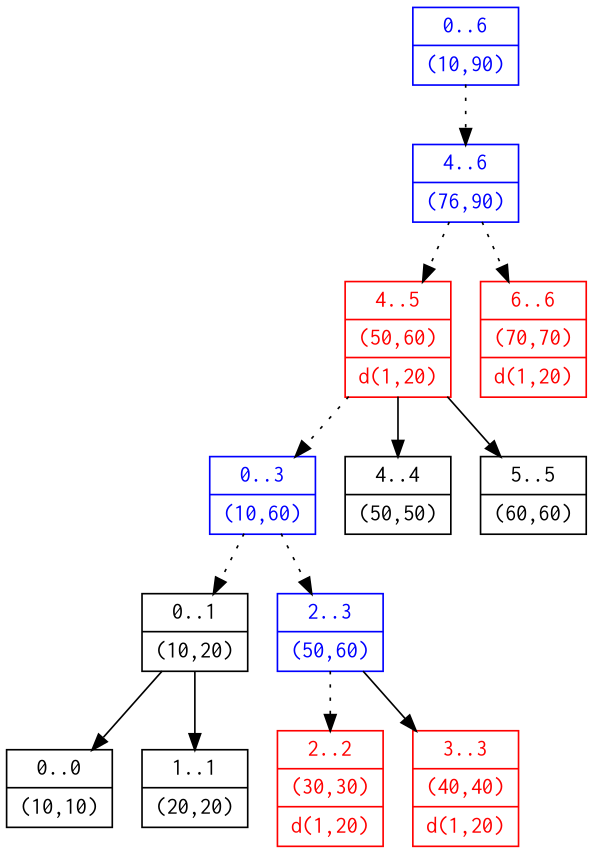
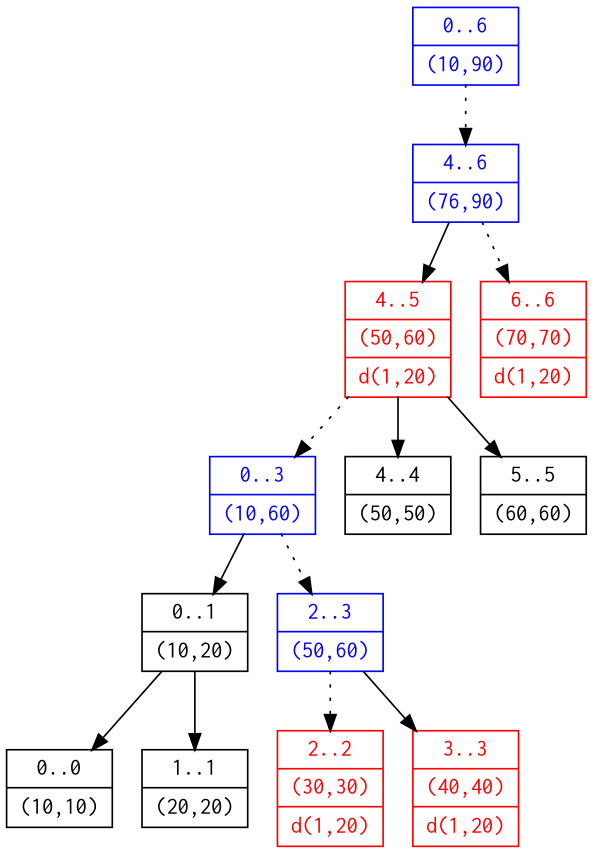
  digraph {
    node [fontname=courier shape=record]
    edge [style=solid]
    n1 [color=blue fontcolor=blue label="{0..6|(10,90)}"]
    n2 [color=blue fontcolor=blue label="{4..6|(76,90)}"]
    n3 [color=blue fontcolor=blue label="{0..3|(10,60)}"]
    n4 [label="{0..1|(10,20)}"]
    n5 [color=blue fontcolor=blue label="{2..3|(50,60)}"]
    n6 [color=red fontcolor=red label="{4..5|(50,60)|d(1,20)}"]
    n7 [color=red fontcolor=red label="{6..6|(70,70)|d(1,20)}"]
    n8 [label="{0..0|(10,10)}"]
    n9 [label="{1..1|(20,20)}"]
    n10 [color=red fontcolor=red label="{2..2|(30,30)|d(1,20)}"]
    n11 [color=red fontcolor=red label="{3..3|(40,40)|d(1,20)}"]
    n12 [label="{4..4|(50,50)}"]
    n13 [label="{5..5|(60,60)}"]
    n1 -> n2 [style=dotted]
-   n2 -> n6 [style=dotted]
+   n2 -> n6
    n2 -> n7 [style=dotted]
-   n3 -> n4 [style=dotted]
+   n3 -> n4
    n3 -> n5 [style=dotted]
    n4 -> n8
    n4 -> n9
    n5 -> n10 [style=dotted]
    n5 -> n11
    n6 -> n3 [style=dotted]
    n6 -> n12
    n6 -> n13
  }
